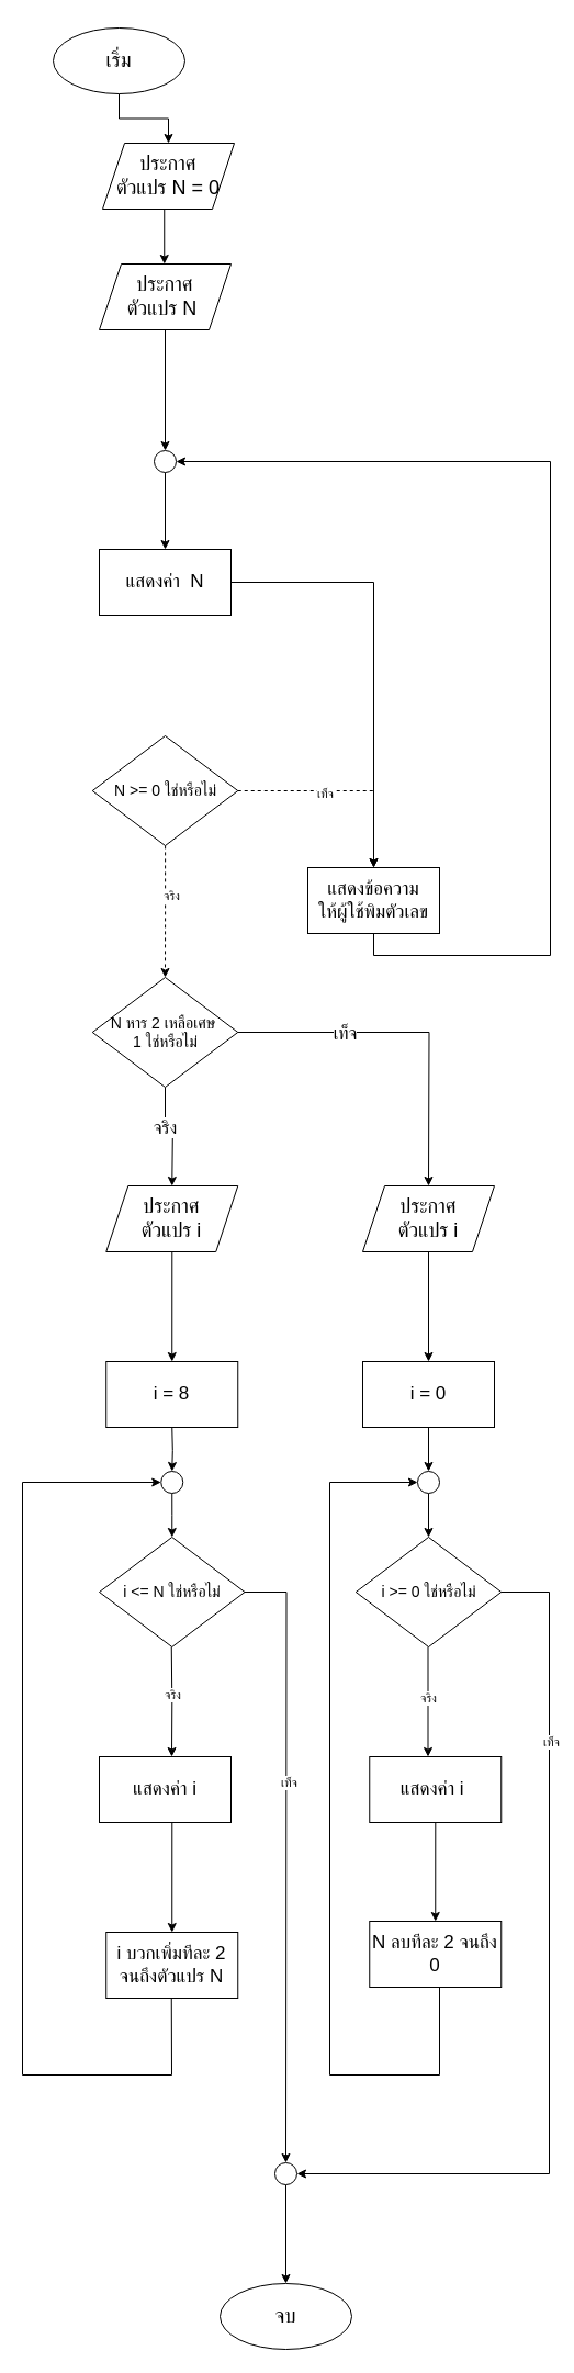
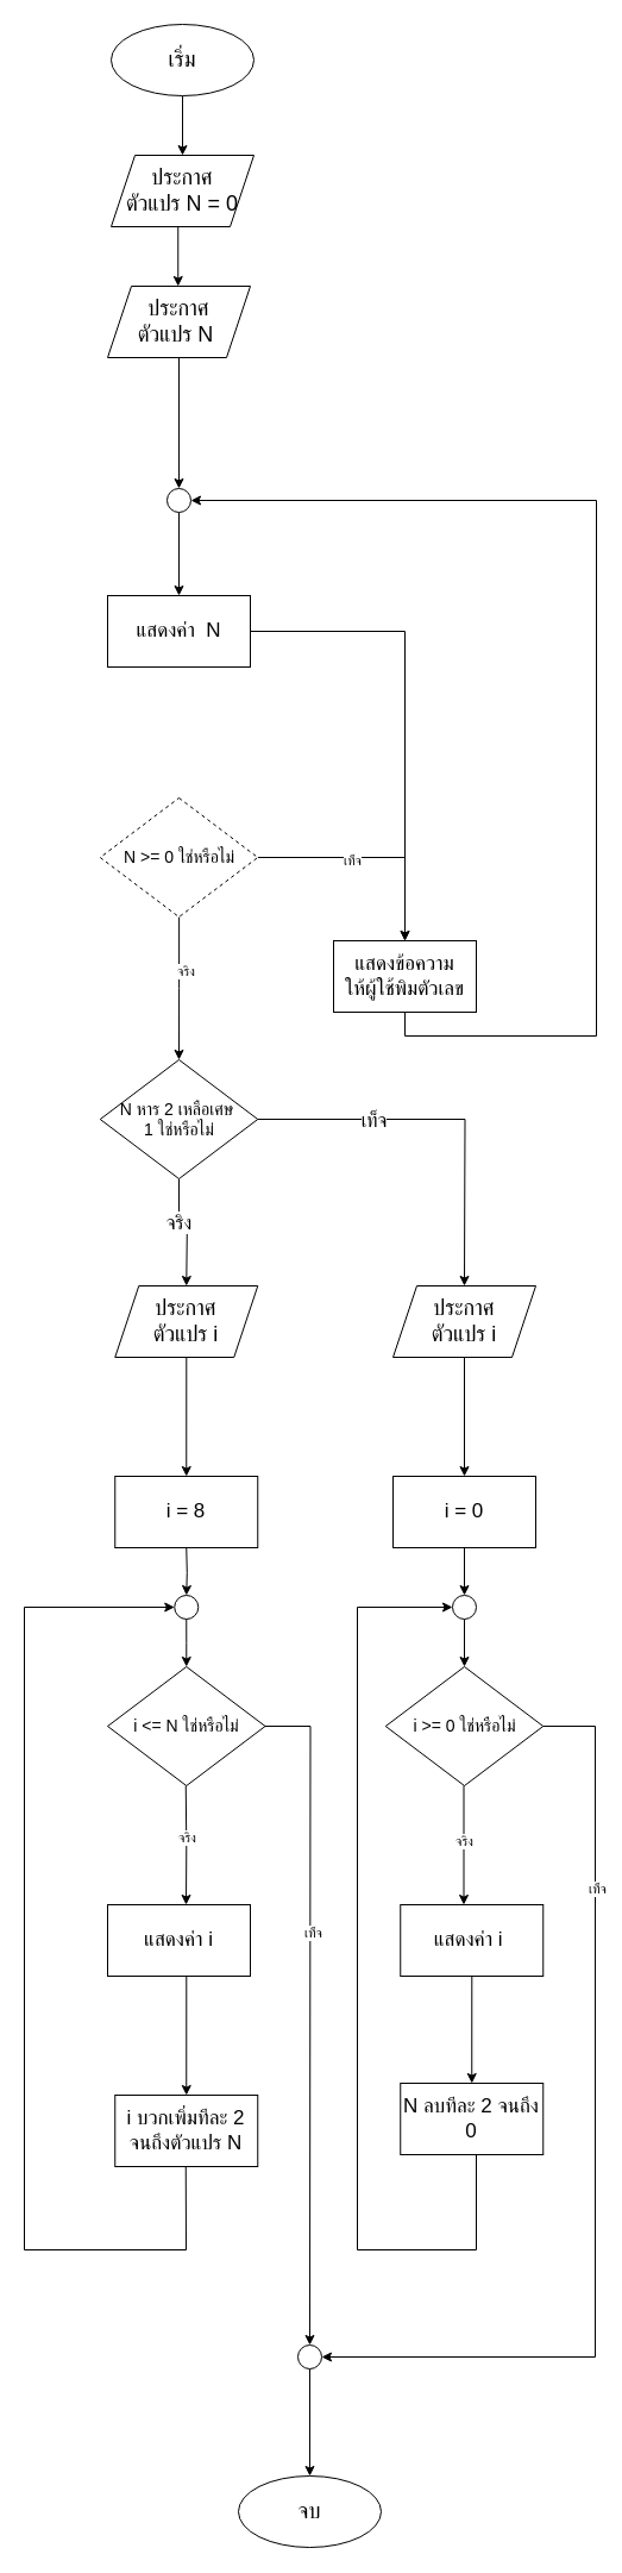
  <mxCell id="0" />
  <mxCell id="1" parent="0" />
  <mxCell id="2" style="edgeStyle=orthogonalEdgeStyle;rounded=0;orthogonalLoop=1;jettySize=auto;html=1;entryX=0.5;entryY=0;entryDx=0;entryDy=0;" edge="1" parent="1" source="3" target="4"><mxGeometry relative="1" as="geometry" /></mxCell>
- <mxCell id="3" value="&lt;font style=&quot;font-size: 18px;&quot;&gt;เริ่ม&lt;/font&gt;" style="ellipse;whiteSpace=wrap;html=1;" vertex="1" parent="1"><mxGeometry x="48" y="25" width="120" height="60" as="geometry" /></mxCell>
+ <mxCell id="3" value="&lt;font style=&quot;font-size: 18px;&quot;&gt;เริ่ม&lt;/font&gt;" style="ellipse;whiteSpace=wrap;html=1;" vertex="1" parent="1"><mxGeometry x="93" y="20" width="120" height="60" as="geometry" /></mxCell>
  <mxCell id="4" value="&lt;font style=&quot;font-size: 18px;&quot;&gt;ประกาศ&lt;/font&gt;&lt;div&gt;&lt;font style=&quot;font-size: 18px;&quot;&gt;ตัวแปร N = 0&lt;/font&gt;&lt;/div&gt;" style="shape=parallelogram;perimeter=parallelogramPerimeter;whiteSpace=wrap;html=1;fixedSize=1;" vertex="1" parent="1"><mxGeometry x="93" y="130" width="120" height="60" as="geometry" /></mxCell>
  <mxCell id="5" style="edgeStyle=orthogonalEdgeStyle;rounded=0;orthogonalLoop=1;jettySize=auto;html=1;exitX=0.5;exitY=1;exitDx=0;exitDy=0;entryX=0.5;entryY=0;entryDx=0;entryDy=0;" edge="1" parent="1" source="11"><mxGeometry relative="1" as="geometry"><mxPoint x="156.25" y="1080" as="targetPoint" /></mxGeometry></mxCell>
  <mxCell id="6" value="จริง" style="edgeLabel;html=1;align=center;verticalAlign=middle;resizable=0;points=[];" vertex="1" connectable="0" parent="5"><mxGeometry x="-0.194" y="-2" relative="1" as="geometry"><mxPoint as="offset" /></mxGeometry></mxCell>
  <mxCell id="7" value="จริง" style="edgeLabel;html=1;align=center;verticalAlign=middle;resizable=0;points=[];" vertex="1" connectable="0" parent="5"><mxGeometry x="-0.222" y="-3" relative="1" as="geometry"><mxPoint as="offset" /></mxGeometry></mxCell>
  <mxCell id="8" value="&lt;font style=&quot;font-size: 16px;&quot;&gt;จริง&lt;/font&gt;" style="edgeLabel;html=1;align=center;verticalAlign=middle;resizable=0;points=[];" vertex="1" connectable="0" parent="5"><mxGeometry x="-0.25" y="-1" relative="1" as="geometry"><mxPoint as="offset" /></mxGeometry></mxCell>
  <mxCell id="9" style="edgeStyle=orthogonalEdgeStyle;rounded=0;orthogonalLoop=1;jettySize=auto;html=1;exitX=1;exitY=0.5;exitDx=0;exitDy=0;entryX=0.5;entryY=0;entryDx=0;entryDy=0;" edge="1" parent="1" source="11"><mxGeometry relative="1" as="geometry"><mxPoint x="390" y="1080" as="targetPoint" /></mxGeometry></mxCell>
  <mxCell id="10" value="เท็จ" style="edgeLabel;html=1;align=center;verticalAlign=middle;resizable=0;points=[];fontSize=16;" vertex="1" connectable="0" parent="9"><mxGeometry x="-0.382" relative="1" as="geometry"><mxPoint as="offset" /></mxGeometry></mxCell>
  <mxCell id="11" value="&lt;span style=&quot;font-size: 14px;&quot;&gt;N หาร 2 เหลือเศษ&amp;nbsp;&lt;/span&gt;&lt;div&gt;&lt;span style=&quot;font-size: 14px;&quot;&gt;1&amp;nbsp;&lt;/span&gt;&lt;span style=&quot;font-size: 14px; background-color: transparent; color: light-dark(rgb(0, 0, 0), rgb(255, 255, 255));&quot;&gt;ใช่หรือไม่&lt;/span&gt;&lt;/div&gt;" style="rhombus;whiteSpace=wrap;html=1;" vertex="1" parent="1"><mxGeometry x="83.75" y="890" width="132.5" height="100" as="geometry" /></mxCell>
  <mxCell id="12" style="edgeStyle=orthogonalEdgeStyle;rounded=0;orthogonalLoop=1;jettySize=auto;html=1;entryX=0.5;entryY=0;entryDx=0;entryDy=0;" edge="1" parent="1"><mxGeometry relative="1" as="geometry"><mxPoint x="156.296" y="1140" as="sourcePoint" /><mxPoint x="156.25" y="1240" as="targetPoint" /></mxGeometry></mxCell>
  <mxCell id="13" style="edgeStyle=orthogonalEdgeStyle;rounded=0;orthogonalLoop=1;jettySize=auto;html=1;" edge="1" parent="1"><mxGeometry relative="1" as="geometry"><mxPoint x="390" y="1140" as="sourcePoint" /><mxPoint x="390" y="1240" as="targetPoint" /></mxGeometry></mxCell>
  <mxCell id="14" value="&lt;font style=&quot;font-size: 18px;&quot;&gt;ประกาศ&lt;/font&gt;&lt;div&gt;&lt;font style=&quot;font-size: 18px;&quot;&gt;ตัวแปร i&lt;/font&gt;&lt;/div&gt;" style="shape=parallelogram;perimeter=parallelogramPerimeter;whiteSpace=wrap;html=1;fixedSize=1;" vertex="1" parent="1"><mxGeometry x="96.25" y="1080" width="120" height="60" as="geometry" /></mxCell>
  <mxCell id="15" value="&lt;font style=&quot;font-size: 18px;&quot;&gt;ประกาศ&lt;/font&gt;&lt;div&gt;&lt;font style=&quot;font-size: 18px;&quot;&gt;ตัวแปร i&lt;/font&gt;&lt;/div&gt;" style="shape=parallelogram;perimeter=parallelogramPerimeter;whiteSpace=wrap;html=1;fixedSize=1;" vertex="1" parent="1"><mxGeometry x="330" y="1080" width="120" height="60" as="geometry" /></mxCell>
  <mxCell id="16" value="&lt;span style=&quot;font-size: 17px;&quot;&gt;i = 8&lt;/span&gt;" style="rounded=0;whiteSpace=wrap;html=1;" vertex="1" parent="1"><mxGeometry x="96.25" y="1240" width="120" height="60" as="geometry" /></mxCell>
  <mxCell id="17" style="edgeStyle=orthogonalEdgeStyle;rounded=0;orthogonalLoop=1;jettySize=auto;html=1;entryX=0.5;entryY=0;entryDx=0;entryDy=0;" edge="1" parent="1" source="18" target="33"><mxGeometry relative="1" as="geometry" /></mxCell>
  <mxCell id="18" value="&lt;span style=&quot;font-size: 17px;&quot;&gt;i = 0&lt;/span&gt;" style="rounded=0;whiteSpace=wrap;html=1;" vertex="1" parent="1"><mxGeometry x="330" y="1240" width="120" height="60" as="geometry" /></mxCell>
  <mxCell id="19" value="&lt;span style=&quot;font-size: 18px;&quot;&gt;จบ&lt;/span&gt;" style="ellipse;whiteSpace=wrap;html=1;" vertex="1" parent="1"><mxGeometry x="200" y="2080" width="120" height="60" as="geometry" /></mxCell>
  <mxCell id="20" style="edgeStyle=orthogonalEdgeStyle;rounded=0;orthogonalLoop=1;jettySize=auto;html=1;exitX=1;exitY=0.5;exitDx=0;exitDy=0;" edge="1" parent="1" source="22"><mxGeometry relative="1" as="geometry"><mxPoint x="260" y="1970" as="targetPoint" /></mxGeometry></mxCell>
  <mxCell id="21" value="เท็จ" style="edgeLabel;html=1;align=center;verticalAlign=middle;resizable=0;points=[];" vertex="1" connectable="0" parent="20"><mxGeometry x="-0.243" y="2" relative="1" as="geometry"><mxPoint as="offset" /></mxGeometry></mxCell>
  <mxCell id="22" value="&lt;span style=&quot;font-size: 14px;&quot;&gt;i &amp;lt;= N ใช่หรือไม่&lt;/span&gt;" style="rhombus;whiteSpace=wrap;html=1;" vertex="1" parent="1"><mxGeometry x="90" y="1400" width="132.5" height="100" as="geometry" /></mxCell>
  <mxCell id="23" style="edgeStyle=orthogonalEdgeStyle;rounded=0;orthogonalLoop=1;jettySize=auto;html=1;entryX=1;entryY=0.5;entryDx=0;entryDy=0;" edge="1" parent="1" source="25" target="39"><mxGeometry relative="1" as="geometry"><mxPoint x="500" y="2010" as="targetPoint" /><Array as="points"><mxPoint x="500" y="1450" /><mxPoint x="500" y="1980" /></Array></mxGeometry></mxCell>
  <mxCell id="24" value="เท็จ" style="edgeLabel;html=1;align=center;verticalAlign=middle;resizable=0;points=[];" vertex="1" connectable="0" parent="23"><mxGeometry x="-0.553" y="1" relative="1" as="geometry"><mxPoint as="offset" /></mxGeometry></mxCell>
  <mxCell id="25" value="&lt;span style=&quot;font-size: 14px;&quot;&gt;i &amp;gt;= 0&amp;nbsp;&lt;/span&gt;&lt;span style=&quot;font-size: 14px;&quot;&gt;ใช่หรือไม่&lt;/span&gt;" style="rhombus;whiteSpace=wrap;html=1;" vertex="1" parent="1"><mxGeometry x="323.75" y="1400" width="132.5" height="100" as="geometry" /></mxCell>
  <mxCell id="26" style="edgeStyle=orthogonalEdgeStyle;rounded=0;orthogonalLoop=1;jettySize=auto;html=1;entryX=0.5;entryY=0;entryDx=0;entryDy=0;" edge="1" parent="1"><mxGeometry relative="1" as="geometry"><mxPoint x="155.75" y="1500" as="sourcePoint" /><mxPoint x="156" y="1600" as="targetPoint" /></mxGeometry></mxCell>
  <mxCell id="27" value="จริง" style="edgeLabel;html=1;align=center;verticalAlign=middle;resizable=0;points=[];" vertex="1" connectable="0" parent="26"><mxGeometry x="-0.117" relative="1" as="geometry"><mxPoint as="offset" /></mxGeometry></mxCell>
  <mxCell id="28" style="edgeStyle=orthogonalEdgeStyle;rounded=0;orthogonalLoop=1;jettySize=auto;html=1;" edge="1" parent="1"><mxGeometry relative="1" as="geometry"><mxPoint x="389.5" y="1500" as="sourcePoint" /><mxPoint x="389.5" y="1600" as="targetPoint" /></mxGeometry></mxCell>
  <mxCell id="29" value="จริง" style="edgeLabel;html=1;align=center;verticalAlign=middle;resizable=0;points=[];" vertex="1" connectable="0" parent="28"><mxGeometry x="-0.08" relative="1" as="geometry"><mxPoint as="offset" /></mxGeometry></mxCell>
  <mxCell id="30" style="edgeStyle=orthogonalEdgeStyle;rounded=0;orthogonalLoop=1;jettySize=auto;html=1;" edge="1" parent="1"><mxGeometry relative="1" as="geometry"><mxPoint x="156.3" y="1660" as="sourcePoint" /><mxPoint x="156.25" y="1760" as="targetPoint" /></mxGeometry></mxCell>
  <mxCell id="31" style="edgeStyle=orthogonalEdgeStyle;rounded=0;orthogonalLoop=1;jettySize=auto;html=1;entryX=0.5;entryY=0;entryDx=0;entryDy=0;" edge="1" parent="1"><mxGeometry relative="1" as="geometry"><mxPoint x="396.3" y="1660" as="sourcePoint" /><mxPoint x="396.25" y="1750" as="targetPoint" /></mxGeometry></mxCell>
  <mxCell id="32" style="edgeStyle=orthogonalEdgeStyle;rounded=0;orthogonalLoop=1;jettySize=auto;html=1;entryX=0.5;entryY=0;entryDx=0;entryDy=0;" edge="1" parent="1" source="33" target="25"><mxGeometry relative="1" as="geometry" /></mxCell>
  <mxCell id="33" value="" style="ellipse;whiteSpace=wrap;html=1;aspect=fixed;" vertex="1" parent="1"><mxGeometry x="380" y="1340" width="20" height="20" as="geometry" /></mxCell>
  <mxCell id="34" style="edgeStyle=orthogonalEdgeStyle;rounded=0;orthogonalLoop=1;jettySize=auto;html=1;entryX=0.5;entryY=0;entryDx=0;entryDy=0;" edge="1" parent="1" target="36"><mxGeometry relative="1" as="geometry"><mxPoint x="156.25" y="1300" as="sourcePoint" /></mxGeometry></mxCell>
  <mxCell id="35" style="edgeStyle=orthogonalEdgeStyle;rounded=0;orthogonalLoop=1;jettySize=auto;html=1;entryX=0.5;entryY=0;entryDx=0;entryDy=0;" edge="1" parent="1" source="36"><mxGeometry relative="1" as="geometry"><mxPoint x="156.25" y="1400" as="targetPoint" /></mxGeometry></mxCell>
  <mxCell id="36" value="" style="ellipse;whiteSpace=wrap;html=1;aspect=fixed;" vertex="1" parent="1"><mxGeometry x="146.25" y="1340" width="20" height="20" as="geometry" /></mxCell>
  <mxCell id="37" value="" style="endArrow=classic;html=1;rounded=0;entryX=0;entryY=0.5;entryDx=0;entryDy=0;" edge="1" parent="1" target="36"><mxGeometry width="50" height="50" relative="1" as="geometry"><mxPoint x="155.75" y="1820" as="sourcePoint" /><mxPoint x="20" y="1290" as="targetPoint" /><Array as="points"><mxPoint x="156" y="1890" /><mxPoint x="20" y="1890" /><mxPoint x="20" y="1350" /></Array></mxGeometry></mxCell>
  <mxCell id="38" style="edgeStyle=orthogonalEdgeStyle;rounded=0;orthogonalLoop=1;jettySize=auto;html=1;" edge="1" parent="1" source="39" target="19"><mxGeometry relative="1" as="geometry" /></mxCell>
  <mxCell id="39" value="" style="ellipse;whiteSpace=wrap;html=1;aspect=fixed;" vertex="1" parent="1"><mxGeometry x="250" y="1970" width="20" height="20" as="geometry" /></mxCell>
  <mxCell id="40" value="" style="endArrow=classic;html=1;rounded=0;entryX=0;entryY=0.5;entryDx=0;entryDy=0;" edge="1" parent="1" target="33"><mxGeometry width="50" height="50" relative="1" as="geometry"><mxPoint x="400" y="1810" as="sourcePoint" /><mxPoint x="300" y="1300" as="targetPoint" /><Array as="points"><mxPoint x="400" y="1890" /><mxPoint x="300" y="1890" /><mxPoint x="300" y="1350" /></Array></mxGeometry></mxCell>
  <mxCell id="41" style="edgeStyle=orthogonalEdgeStyle;rounded=0;orthogonalLoop=1;jettySize=auto;html=1;" edge="1" parent="1" source="42" target="48"><mxGeometry relative="1" as="geometry" /></mxCell>
  <mxCell id="42" value="&lt;span style=&quot;font-size: 17px;&quot;&gt;แสดงค่า&amp;nbsp; N&lt;/span&gt;" style="rounded=0;whiteSpace=wrap;html=1;" vertex="1" parent="1"><mxGeometry x="90" y="500" width="120" height="60" as="geometry" /></mxCell>
  <mxCell id="43" value="&lt;span style=&quot;font-size: 17px;&quot;&gt;แสดงค่า i&lt;/span&gt;" style="rounded=0;whiteSpace=wrap;html=1;" vertex="1" parent="1"><mxGeometry x="90" y="1600" width="120" height="60" as="geometry" /></mxCell>
  <mxCell id="44" value="&lt;span style=&quot;font-size: 17px;&quot;&gt;i บวกเพิ่มทีละ 2 จนถึงตัวแปร N&lt;/span&gt;" style="rounded=0;whiteSpace=wrap;html=1;" vertex="1" parent="1"><mxGeometry x="96.25" y="1760" width="120" height="60" as="geometry" /></mxCell>
  <mxCell id="45" value="&lt;span style=&quot;font-size: 17px;&quot;&gt;แสดงค่า i&amp;nbsp;&lt;/span&gt;" style="rounded=0;whiteSpace=wrap;html=1;" vertex="1" parent="1"><mxGeometry x="336.25" y="1600" width="120" height="60" as="geometry" /></mxCell>
  <mxCell id="46" value="&lt;span style=&quot;font-size: 17px;&quot;&gt;N ลบทีละ 2 จนถึง 0&lt;/span&gt;" style="rounded=0;whiteSpace=wrap;html=1;" vertex="1" parent="1"><mxGeometry x="336.25" y="1750" width="120" height="60" as="geometry" /></mxCell>
  <mxCell id="47" style="edgeStyle=orthogonalEdgeStyle;rounded=0;orthogonalLoop=1;jettySize=auto;html=1;exitX=0.5;exitY=1;exitDx=0;exitDy=0;entryX=1;entryY=0.5;entryDx=0;entryDy=0;" edge="1" parent="1" source="48" target="55"><mxGeometry relative="1" as="geometry"><mxPoint x="500" y="390" as="targetPoint" /><Array as="points"><mxPoint x="340" y="870" /><mxPoint x="501" y="870" /><mxPoint x="501" y="420" /></Array></mxGeometry></mxCell>
  <mxCell id="48" value="&lt;span style=&quot;font-size: 17px;&quot;&gt;แสดงข้อความ&lt;/span&gt;&lt;div&gt;&lt;span style=&quot;font-size: 17px;&quot;&gt;ให้ผู้ใช้พิมตัวเลข&lt;/span&gt;&lt;/div&gt;" style="rounded=0;whiteSpace=wrap;html=1;" vertex="1" parent="1"><mxGeometry x="280" y="790" width="120" height="60" as="geometry" /></mxCell>
- <mxCell id="49" style="edgeStyle=orthogonalEdgeStyle;rounded=0;orthogonalLoop=1;jettySize=auto;html=1;dashed=1;" edge="1" parent="1" source="53" target="48"><mxGeometry relative="1" as="geometry" /></mxCell>
+ <mxCell id="49" style="edgeStyle=orthogonalEdgeStyle;rounded=0;orthogonalLoop=1;jettySize=auto;html=1;" edge="1" parent="1" source="53" target="48"><mxGeometry relative="1" as="geometry" /></mxCell>
  <mxCell id="50" value="เท็จ" style="edgeLabel;html=1;align=center;verticalAlign=middle;resizable=0;points=[];" vertex="1" connectable="0" parent="49"><mxGeometry x="-0.189" y="-2" relative="1" as="geometry"><mxPoint as="offset" /></mxGeometry></mxCell>
- <mxCell id="51" style="edgeStyle=orthogonalEdgeStyle;rounded=0;orthogonalLoop=1;jettySize=auto;html=1;entryX=0.5;entryY=0;entryDx=0;entryDy=0;dashed=1;" edge="1" parent="1" source="53" target="11"><mxGeometry relative="1" as="geometry" /></mxCell>
+ <mxCell id="51" style="edgeStyle=orthogonalEdgeStyle;rounded=0;orthogonalLoop=1;jettySize=auto;html=1;entryX=0.5;entryY=0;entryDx=0;entryDy=0;" edge="1" parent="1" source="53" target="11"><mxGeometry relative="1" as="geometry" /></mxCell>
  <mxCell id="52" value="จริง" style="edgeLabel;html=1;align=center;verticalAlign=middle;resizable=0;points=[];" vertex="1" connectable="0" parent="51"><mxGeometry x="-0.233" y="5" relative="1" as="geometry"><mxPoint as="offset" /></mxGeometry></mxCell>
- <mxCell id="53" value="&lt;span style=&quot;font-size: 14px;&quot;&gt;&amp;nbsp;N &amp;gt;= 0 ใช่หรือไม่&amp;nbsp;&lt;br&gt;&lt;/span&gt;" style="rhombus;whiteSpace=wrap;html=1;" vertex="1" parent="1"><mxGeometry x="83.75" y="670" width="132.5" height="100" as="geometry" /></mxCell>
+ <mxCell id="53" value="&lt;span style=&quot;font-size: 14px;&quot;&gt;&amp;nbsp;N &amp;gt;= 0 ใช่หรือไม่&amp;nbsp;&lt;br&gt;&lt;/span&gt;" style="rhombus;whiteSpace=wrap;html=1;dashed=1;" vertex="1" parent="1"><mxGeometry x="83.75" y="670" width="132.5" height="100" as="geometry" /></mxCell>
  <mxCell id="54" style="edgeStyle=orthogonalEdgeStyle;rounded=0;orthogonalLoop=1;jettySize=auto;html=1;exitX=0.5;exitY=1;exitDx=0;exitDy=0;entryX=0.5;entryY=0;entryDx=0;entryDy=0;" edge="1" parent="1" source="55" target="42"><mxGeometry relative="1" as="geometry" /></mxCell>
  <mxCell id="55" value="" style="ellipse;whiteSpace=wrap;html=1;aspect=fixed;" vertex="1" parent="1"><mxGeometry x="140" y="410" width="20" height="20" as="geometry" /></mxCell>
  <mxCell id="56" style="edgeStyle=orthogonalEdgeStyle;rounded=0;orthogonalLoop=1;jettySize=auto;html=1;entryX=0.5;entryY=0;entryDx=0;entryDy=0;" edge="1" parent="1"><mxGeometry relative="1" as="geometry"><mxPoint x="149.25" y="190" as="sourcePoint" /><mxPoint x="149.25" y="240" as="targetPoint" /></mxGeometry></mxCell>
  <mxCell id="57" style="edgeStyle=orthogonalEdgeStyle;rounded=0;orthogonalLoop=1;jettySize=auto;html=1;entryX=0.5;entryY=0;entryDx=0;entryDy=0;" edge="1" parent="1" source="58" target="55"><mxGeometry relative="1" as="geometry" /></mxCell>
  <mxCell id="58" value="&lt;font style=&quot;font-size: 18px;&quot;&gt;ประกาศ&lt;/font&gt;&lt;div&gt;&lt;font style=&quot;font-size: 18px;&quot;&gt;ตัวแปร N&amp;nbsp;&lt;/font&gt;&lt;/div&gt;" style="shape=parallelogram;perimeter=parallelogramPerimeter;whiteSpace=wrap;html=1;fixedSize=1;" vertex="1" parent="1"><mxGeometry x="90" y="240" width="120" height="60" as="geometry" /></mxCell>
